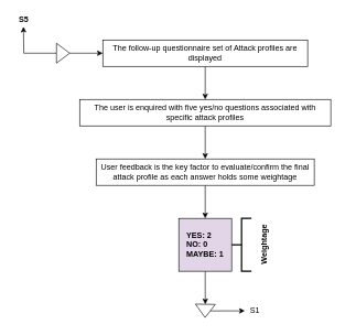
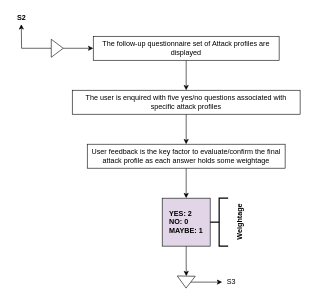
  <mxCell id="0" />
  <mxCell id="1" parent="0" />
  <mxCell id="2" style="edgeStyle=orthogonalEdgeStyle;rounded=0;orthogonalLoop=1;jettySize=auto;html=1;" edge="1" parent="1" source="3"><mxGeometry relative="1" as="geometry"><mxPoint x="310" y="150" as="targetPoint" /></mxGeometry></mxCell>
  <mxCell id="3" value="The follow-up questionnaire set of Attack profiles are displayed" style="rounded=0;whiteSpace=wrap;html=1;" vertex="1" parent="1"><mxGeometry x="155" y="60" width="310" height="40" as="geometry" /></mxCell>
  <mxCell id="4" style="edgeStyle=orthogonalEdgeStyle;rounded=0;orthogonalLoop=1;jettySize=auto;html=1;exitX=0.5;exitY=1;exitDx=0;exitDy=0;entryX=0.5;entryY=0;entryDx=0;entryDy=0;" edge="1" parent="1" source="5" target="7"><mxGeometry relative="1" as="geometry" /></mxCell>
  <mxCell id="5" value="The user is enquired with five yes/no questions associated with specific attack profiles" style="rounded=0;whiteSpace=wrap;html=1;" vertex="1" parent="1"><mxGeometry x="120" y="150" width="380" height="40" as="geometry" /></mxCell>
  <mxCell id="6" style="edgeStyle=orthogonalEdgeStyle;rounded=0;orthogonalLoop=1;jettySize=auto;html=1;entryX=0.5;entryY=0;entryDx=0;entryDy=0;" edge="1" parent="1" source="7"><mxGeometry relative="1" as="geometry"><mxPoint x="310" y="330" as="targetPoint" /></mxGeometry></mxCell>
  <mxCell id="7" value="User feedback is the key factor to evaluate/confirm the final attack profile as each answer holds some weightage" style="rounded=0;whiteSpace=wrap;html=1;" vertex="1" parent="1"><mxGeometry x="145" y="240" width="330" height="40" as="geometry" /></mxCell>
  <mxCell id="8" style="edgeStyle=orthogonalEdgeStyle;rounded=0;orthogonalLoop=1;jettySize=auto;html=1;entryX=0;entryY=0.5;entryDx=0;entryDy=0;" edge="1" parent="1" source="10" target="3"><mxGeometry relative="1" as="geometry" /></mxCell>
  <mxCell id="9" style="edgeStyle=orthogonalEdgeStyle;rounded=0;orthogonalLoop=1;jettySize=auto;html=1;" edge="1" parent="1" source="10"><mxGeometry relative="1" as="geometry"><mxPoint x="35" y="40" as="targetPoint" /></mxGeometry></mxCell>
  <mxCell id="10" value="" style="triangle;whiteSpace=wrap;html=1;" vertex="1" parent="1"><mxGeometry x="85" y="65" width="20" height="30" as="geometry" /></mxCell>
- <mxCell id="11" value="&lt;b&gt;S5&lt;/b&gt;" style="text;html=1;align=center;verticalAlign=middle;resizable=0;points=[];autosize=1;strokeColor=none;fillColor=none;" vertex="1" parent="1"><mxGeometry x="20" y="20" width="30" height="20" as="geometry" /></mxCell>
+ <mxCell id="11" value="&lt;b&gt;S2&lt;/b&gt;" style="text;html=1;align=center;verticalAlign=middle;resizable=0;points=[];autosize=1;strokeColor=none;fillColor=none;" vertex="1" parent="1"><mxGeometry x="20" y="20" width="30" height="20" as="geometry" /></mxCell>
  <mxCell id="12" style="edgeStyle=orthogonalEdgeStyle;rounded=0;orthogonalLoop=1;jettySize=auto;html=1;" edge="1" parent="1" source="13"><mxGeometry relative="1" as="geometry"><mxPoint x="370" y="470" as="targetPoint" /></mxGeometry></mxCell>
  <mxCell id="13" value="" style="triangle;whiteSpace=wrap;html=1;rotation=91;" vertex="1" parent="1"><mxGeometry x="300" y="455" width="20" height="30" as="geometry" /></mxCell>
- <mxCell id="14" value="S1" style="text;html=1;align=center;verticalAlign=middle;resizable=0;points=[];autosize=1;strokeColor=none;fillColor=none;" vertex="1" parent="1"><mxGeometry x="370" y="460" width="30" height="20" as="geometry" /></mxCell>
+ <mxCell id="14" value="S3" style="text;html=1;align=center;verticalAlign=middle;resizable=0;points=[];autosize=1;strokeColor=none;fillColor=none;" vertex="1" parent="1"><mxGeometry x="370" y="460" width="30" height="20" as="geometry" /></mxCell>
  <mxCell id="15" style="edgeStyle=orthogonalEdgeStyle;rounded=0;orthogonalLoop=1;jettySize=auto;html=1;entryX=0;entryY=0.5;entryDx=0;entryDy=0;" edge="1" parent="1" source="16" target="13"><mxGeometry relative="1" as="geometry" /></mxCell>
  <mxCell id="16" value="&lt;div style=&quot;text-align: justify&quot;&gt;&lt;span&gt;&lt;b&gt;YES: 2&lt;/b&gt;&lt;/span&gt;&lt;/div&gt;&lt;div style=&quot;text-align: justify&quot;&gt;&lt;span&gt;&lt;b&gt;NO: 0&lt;/b&gt;&lt;/span&gt;&lt;/div&gt;&lt;div style=&quot;text-align: justify&quot;&gt;&lt;span&gt;&lt;b&gt;MAYBE: 1&lt;/b&gt;&lt;/span&gt;&lt;/div&gt;" style="whiteSpace=wrap;html=1;aspect=fixed;align=center;fillColor=#e1d5e7;" vertex="1" parent="1"><mxGeometry x="270" y="330" width="80" height="80" as="geometry" /></mxCell>
  <mxCell id="17" value="" style="strokeWidth=2;html=1;shape=mxgraph.flowchart.annotation_2;align=left;labelPosition=right;pointerEvents=1;" vertex="1" parent="1"><mxGeometry x="350" y="330" width="30" height="80" as="geometry" /></mxCell>
  <mxCell id="18" value="&lt;b&gt;Weightage&lt;/b&gt;" style="text;html=1;align=center;verticalAlign=middle;resizable=0;points=[];autosize=1;strokeColor=none;fillColor=none;rotation=-90;" vertex="1" parent="1"><mxGeometry x="360" y="360" width="80" height="20" as="geometry" /></mxCell>
